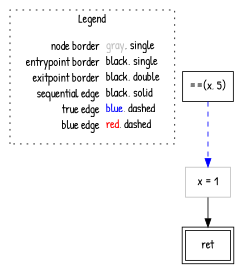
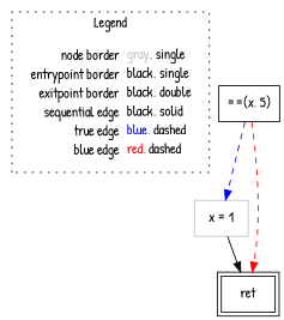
  digraph {
    fontname="Patrick Hand"
    node [fontname="Patrick Hand" shape=rect color=black]
    edge [fontname="Patrick Hand" style=dashed]
    n1 [label=<<table border="0" cellpadding="2" cellspacing="0" cellborder="0"><tr><td align="right">node border&nbsp;</td><td align="left"><font color="gray">gray</font>, single</td></tr><tr><td align="right">entrypoint border&nbsp;</td><td align="left"><font color="black">black</font>, single</td></tr><tr><td align="right">exitpoint border&nbsp;</td><td align="left"><font color="black">black</font>, double</td></tr><tr><td align="right">sequential edge&nbsp;</td><td align="left"><font color="black">black</font>, solid</td></tr><tr><td align="right">true edge&nbsp;</td><td align="left"><font color="blue">blue</font>, dashed</td></tr><tr><td align="right">blue edge&nbsp;</td><td align="left"><font color="red">red</font>, dashed</td></tr></table>> shape=plaintext color=""]
    n2 [label=<==(x, 5)>]
    n3 [color=gray label=<x = 1>]
    n4 [label=<ret> peripheries=2]
    subgraph cluster_1 {
      label=Legend
      style=dotted
      n1
    }
    n2 -> n3 [color=blue]
+   n2 -> n4 [color=red]
    n3 -> n4 [color=black style=""]
  }
